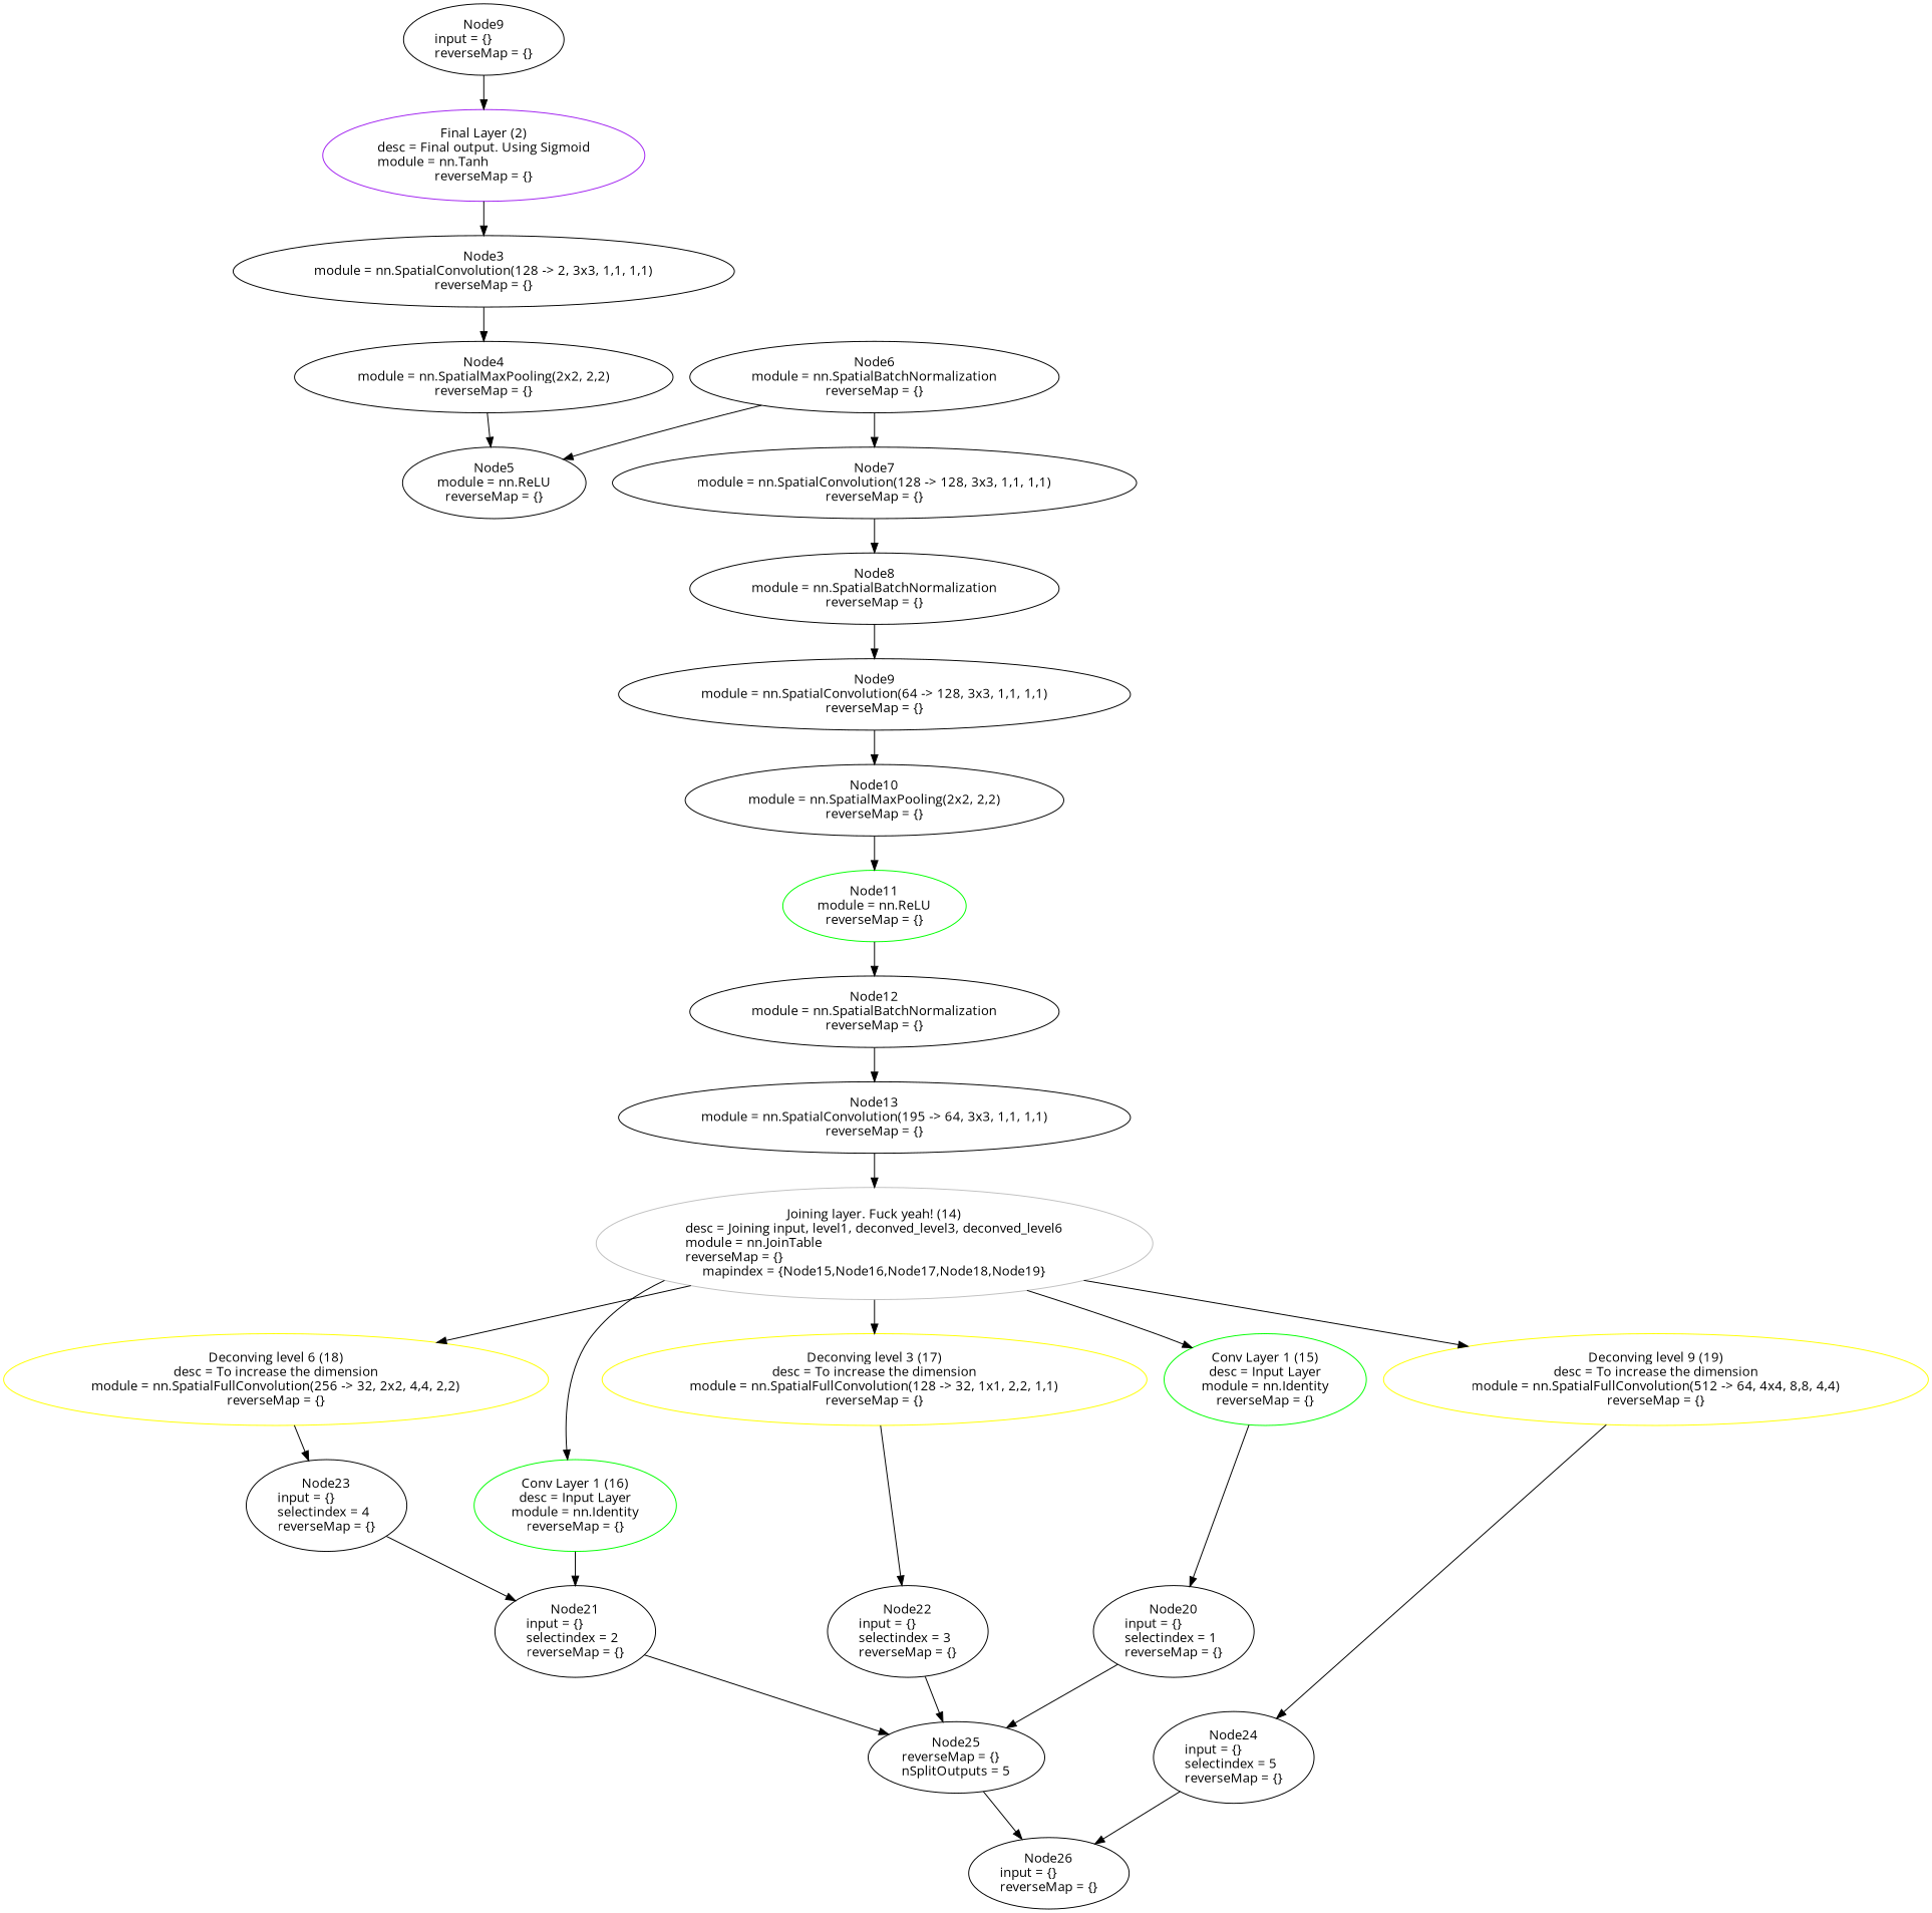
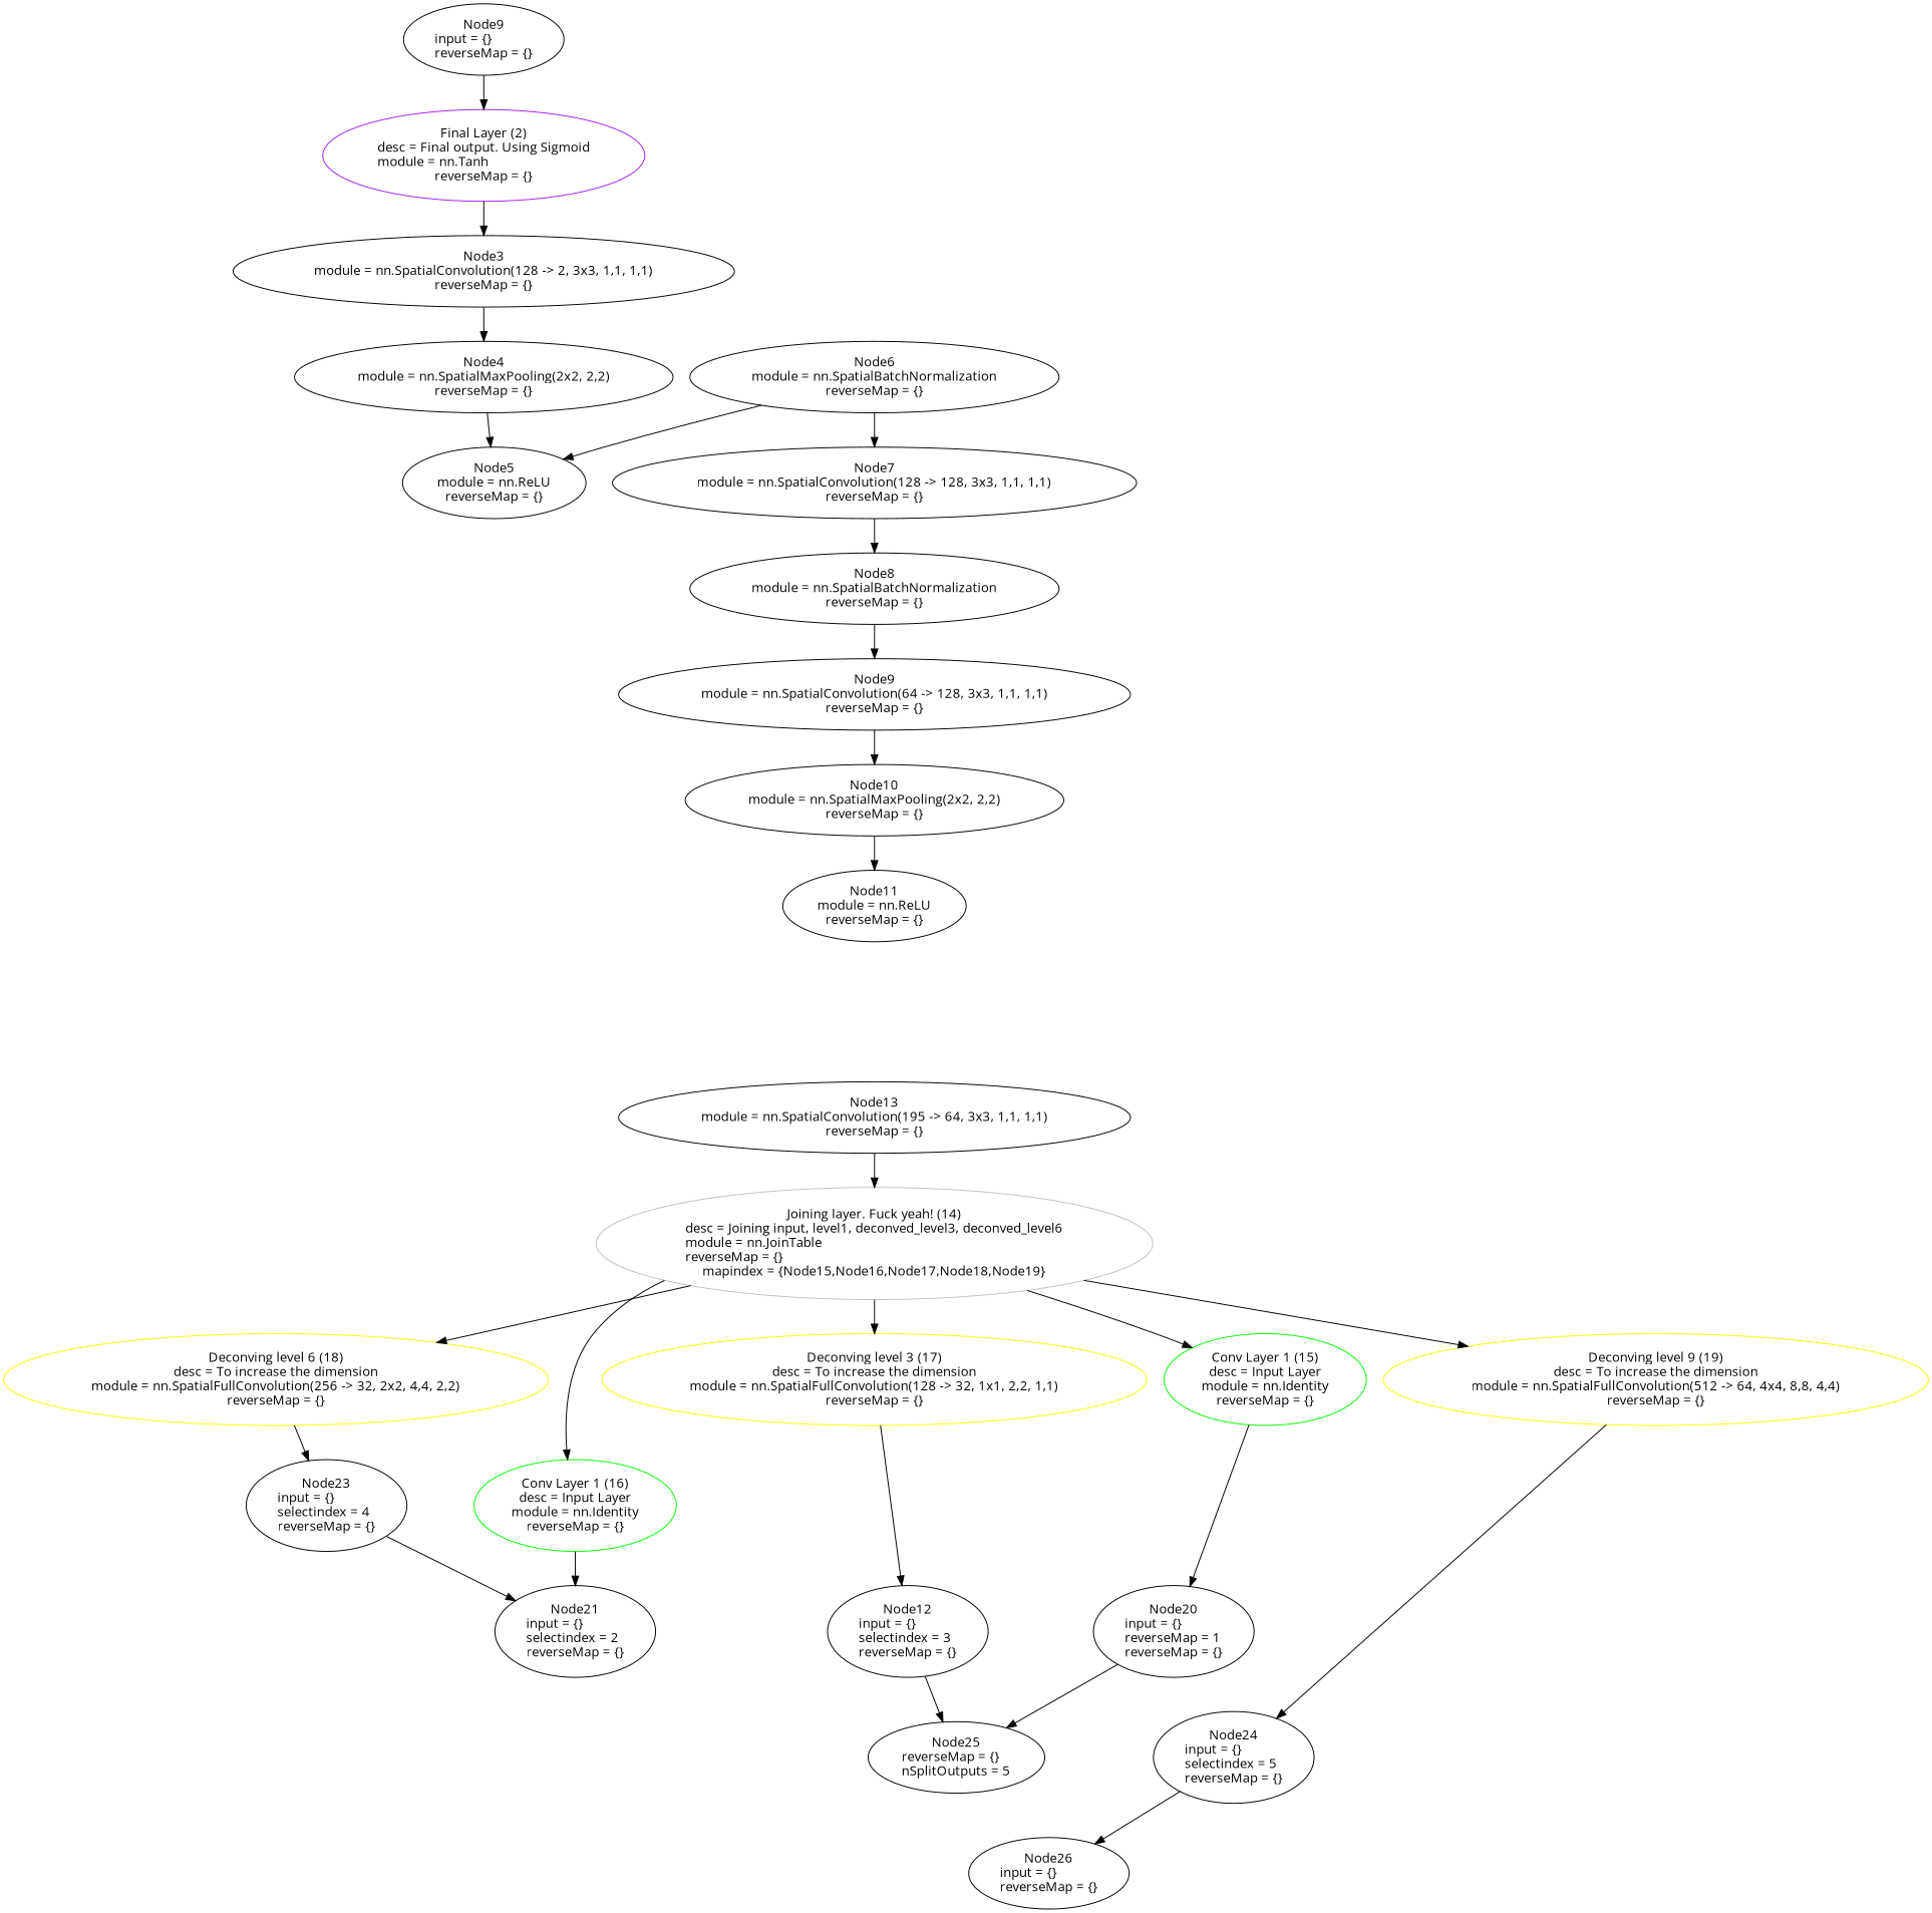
  digraph {
    fontname="Open Sans"
    node [fontname="Open Sans" shape=oval]
    edge [fontname="Open Sans"]
    n1 [height=1.041 label="Node9\ninput = {}\lreverseMap = {}" width=2.1497]
    n2 [color=purple height=1.3356 label="Final Layer (2)\ndesc = Final output. Using Sigmoid\nmodule = nn.Tanh\lreverseMap = {}" width=4.1515]
    n3 [height=1.041 label="Node3\nmodule = nn.SpatialConvolution(128 -> 2, 3x3, 1,1, 1,1)\lreverseMap = {}" width=6.4533]
    n4 [height=1.041 label="Node4\nmodule = nn.SpatialMaxPooling(2x2, 2,2)\lreverseMap = {}" width=4.8997]
    n5 [height=1.041 label="Node5\nmodule = nn.ReLU\lreverseMap = {}" width=2.4261]
    n6 [height=1.041 label="Node6\nmodule = nn.SpatialBatchNormalization\lreverseMap = {}" width=4.6805]
    n7 [height=1.041 label="Node7\nmodule = nn.SpatialConvolution(128 -> 128, 3x3, 1,1, 1,1)\lreverseMap = {}" width=6.7297]
    n8 [height=1.041 label="Node8\nmodule = nn.SpatialBatchNormalization\lreverseMap = {}" width=4.6805]
    n9 [height=1.041 label="Node9\nmodule = nn.SpatialConvolution(64 -> 128, 3x3, 1,1, 1,1)\lreverseMap = {}" width=6.5915]
    n10 [height=1.041 label="Node10\nmodule = nn.SpatialMaxPooling(2x2, 2,2)\lreverseMap = {}" width=4.8997]
-   n11 [height=1.041 label="Node11\nmodule = nn.ReLU\lreverseMap = {}" width=2.4261 color=green]
-   n12 [height=1.041 label="Node12\nmodule = nn.SpatialBatchNormalization\lreverseMap = {}" width=4.6805]
+   n11 [height=1.041 label="Node11\nmodule = nn.ReLU\lreverseMap = {}" width=2.4261]
    n13 [height=1.041 label="Node13\nmodule = nn.SpatialConvolution(195 -> 64, 3x3, 1,1, 1,1)\lreverseMap = {}" width=6.5915]
    n14 [color=grey height=1.6303 label="Joining layer. Fuck yeah! (14)\ndesc = Joining input, level1, deconved_level3, deconved_level6\nmodule = nn.JoinTable\lreverseMap = {}\lmapindex = {Node15,Node16,Node17,Node18,Node19}" width=7.1778]
    n15 [color=green height=1.3356 label="Conv Layer 1 (15)\ndesc = Input Layer\nmodule = nn.Identity\lreverseMap = {}" width=2.6117]
    n16 [color=green height=1.3356 label="Conv Layer 1 (16)\ndesc = Input Layer\nmodule = nn.Identity\lreverseMap = {}" width=2.6117]
    n17 [color=yellow height=1.3356 label="Deconving level 3 (17)\ndesc = To increase the dimension\nmodule = nn.SpatialFullConvolution(128 -> 32, 1x1, 2,2, 1,1)\lreverseMap = {}" width=7.0298]
    n18 [color=yellow height=1.3356 label="Deconving level 6 (18)\ndesc = To increase the dimension\nmodule = nn.SpatialFullConvolution(256 -> 32, 2x2, 4,4, 2,2)\lreverseMap = {}" width=7.0298]
    n19 [color=yellow height=1.3356 label="Deconving level 9 (19)\ndesc = To increase the dimension\nmodule = nn.SpatialFullConvolution(512 -> 64, 4x4, 8,8, 4,4)\lreverseMap = {}" width=7.0298]
-   n20 [height=1.3356 label="Node20\ninput = {}\lselectindex = 1\lreverseMap = {}" width=2.1497]
+   n20 [height=1.3356 label="Node20\ninput = {}\lreverseMap = 1\lreverseMap = {}" width=2.1497]
    n21 [height=1.3356 label="Node21\ninput = {}\lselectindex = 2\lreverseMap = {}" width=2.1497]
-   n22 [height=1.3356 label="Node22\ninput = {}\lselectindex = 3\lreverseMap = {}" width=2.1497]
+   n22 [height=1.3356 label="Node12\ninput = {}\lselectindex = 3\lreverseMap = {}" width=2.1497]
    n23 [height=1.3356 label="Node23\ninput = {}\lselectindex = 4\lreverseMap = {}" width=2.1497]
    n24 [height=1.3356 label="Node24\ninput = {}\lselectindex = 5\lreverseMap = {}" width=2.1497]
    n25 [height=1.041 label="Node25\nreverseMap = {}\lnSplitOutputs = 5" width=2.2307]
    n26 [height=1.041 label="Node26\ninput = {}\lreverseMap = {}" width=2.1497]
    n1 -> n2
    n2 -> n3
    n3 -> n4
    n4 -> n5
    n6 -> n5
    n6 -> n7
    n7 -> n8
    n8 -> n9
    n9 -> n10
    n10 -> n11
-   n11 -> n12
-   n12 -> n13
    n13 -> n14
    n14 -> n15
    n14 -> n16
    n14 -> n17
    n14 -> n18
    n14 -> n19
    n15 -> n20
    n16 -> n21
    n17 -> n22
    n18 -> n23
    n19 -> n24
    n20 -> n25
-   n21 -> n25
    n22 -> n25
    n23 -> n21
    n24 -> n26
-   n25 -> n26
  }
